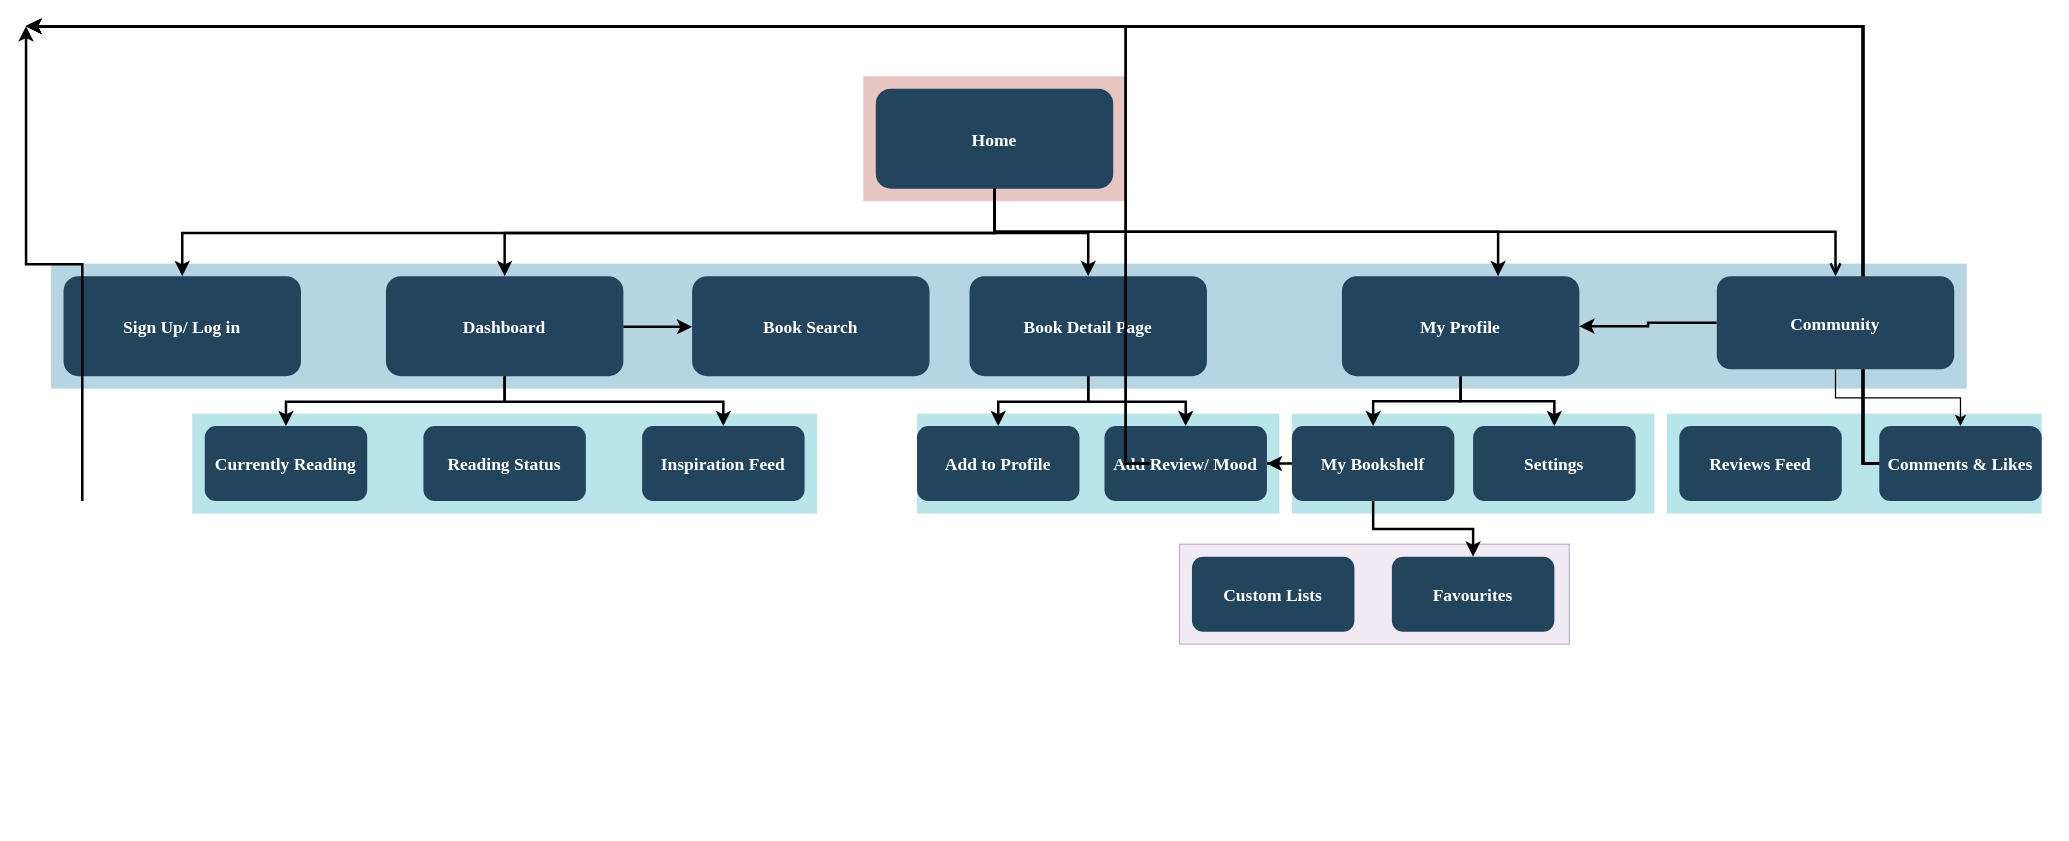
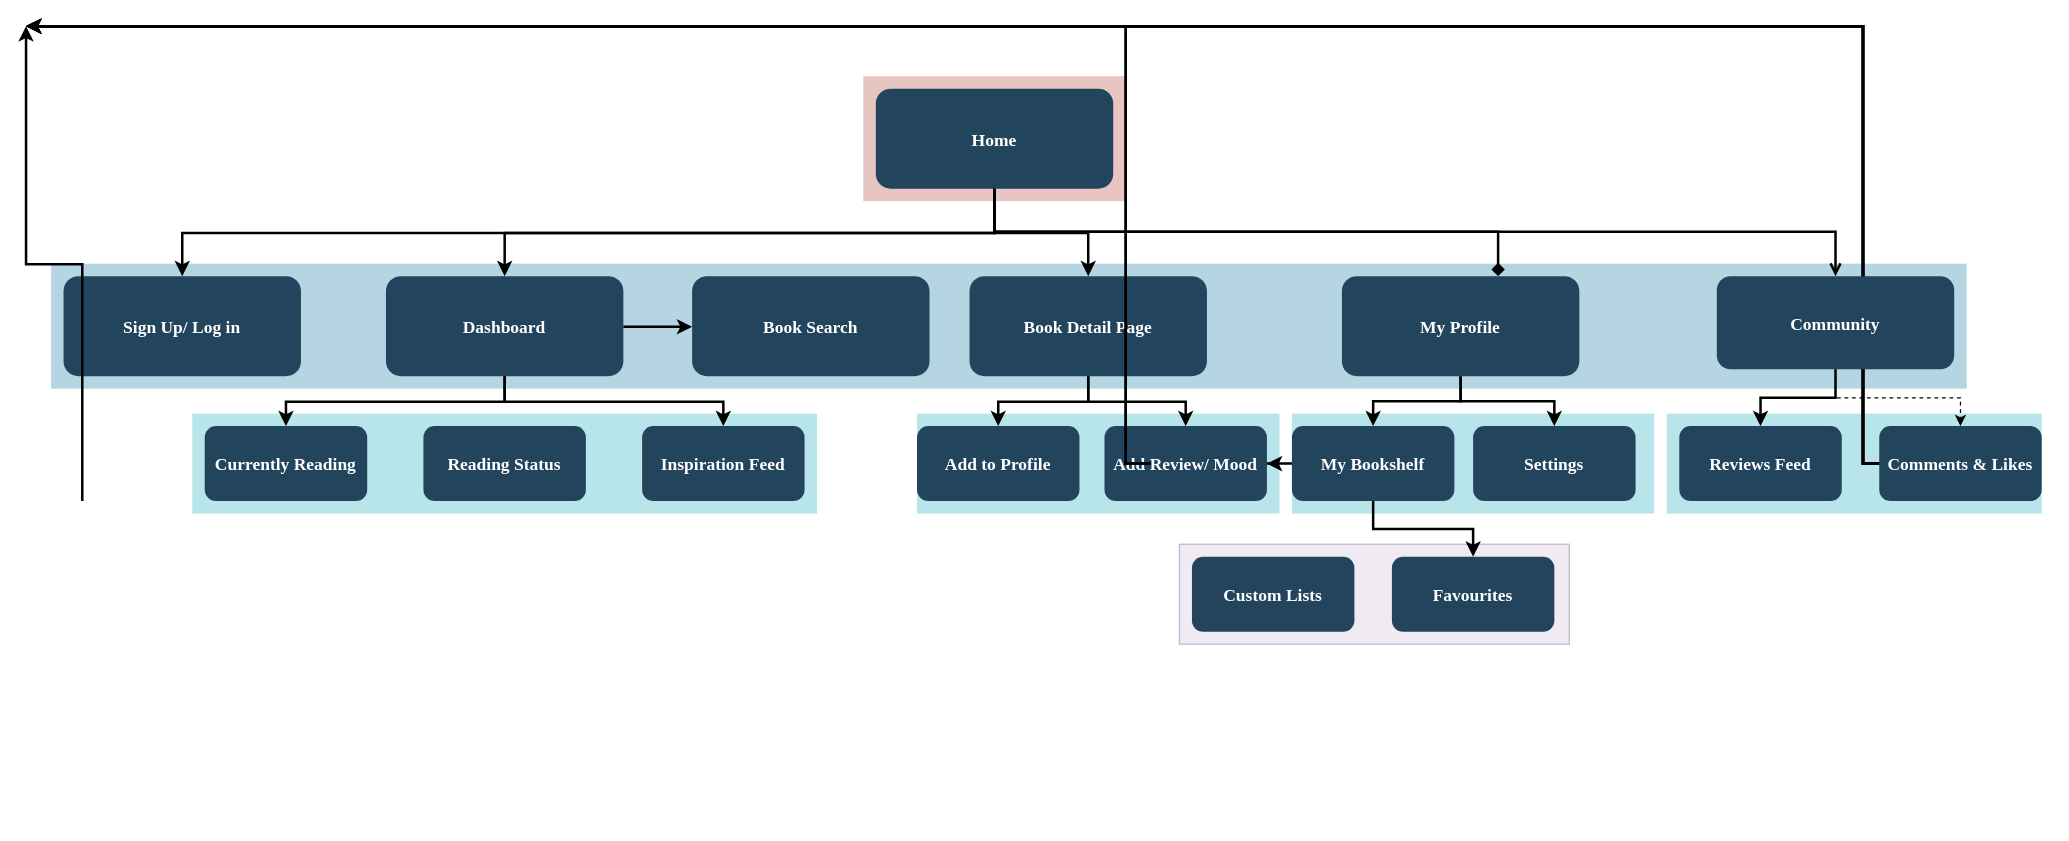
  <mxCell id="0" />
  <mxCell id="1" parent="0" />
  <mxCell id="2" value="" style="fillColor=#12AAB5;strokeColor=none;opacity=30;" vertex="1" parent="1"><mxGeometry x="1333" y="330.5" width="300" height="80" as="geometry" /></mxCell>
  <mxCell id="3" value="" style="fillColor=#e1d5e7;strokeColor=#9673a6;opacity=50;" vertex="1" parent="1"><mxGeometry x="943" y="435" width="312" height="80" as="geometry" /></mxCell>
  <mxCell id="4" value="" style="fillColor=#12AAB5;strokeColor=none;opacity=30;" vertex="1" parent="1"><mxGeometry x="1033" y="330.5" width="290" height="80" as="geometry" /></mxCell>
  <mxCell id="5" value="" style="fillColor=#12AAB5;strokeColor=none;opacity=30;" vertex="1" parent="1"><mxGeometry x="733" y="330.5" width="290" height="80" as="geometry" /></mxCell>
  <mxCell id="6" value="" style="fillColor=#AE4132;strokeColor=none;opacity=30;" parent="1" vertex="1"><mxGeometry x="690" y="60.5" width="210" height="100.0" as="geometry" /></mxCell>
  <mxCell id="7" value="" style="fillColor=#10739E;strokeColor=none;opacity=30;" parent="1" vertex="1"><mxGeometry x="40" y="210.5" width="1533" height="100" as="geometry" /></mxCell>
  <mxCell id="8" value="" style="fillColor=#12AAB5;strokeColor=none;opacity=30;" parent="1" vertex="1"><mxGeometry x="153" y="330.5" width="500" height="80" as="geometry" /></mxCell>
- <mxCell id="9" style="edgeStyle=orthogonalEdgeStyle;rounded=0;orthogonalLoop=1;jettySize=auto;html=1;strokeWidth=2;" edge="1" parent="1" source="11" target="41"><mxGeometry relative="1" as="geometry"><Array as="points"><mxPoint x="795" y="185" /><mxPoint x="1198" y="185" /></Array></mxGeometry></mxCell>
+ <mxCell id="9" style="edgeStyle=orthogonalEdgeStyle;rounded=0;orthogonalLoop=1;jettySize=auto;html=1;strokeWidth=2;endArrow=diamond;" edge="1" parent="1" source="11" target="41"><mxGeometry relative="1" as="geometry"><Array as="points"><mxPoint x="795" y="185" /><mxPoint x="1198" y="185" /></Array></mxGeometry></mxCell>
  <mxCell id="10" style="edgeStyle=orthogonalEdgeStyle;rounded=0;orthogonalLoop=1;jettySize=auto;html=1;entryX=0.5;entryY=0;entryDx=0;entryDy=0;strokeWidth=2;endArrow=open;" edge="1" parent="1" source="11" target="50"><mxGeometry relative="1" as="geometry"><Array as="points"><mxPoint x="795" y="185" /><mxPoint x="1468" y="185" /></Array></mxGeometry></mxCell>
  <mxCell id="11" value="Home" style="rounded=1;fillColor=#23445D;gradientColor=none;strokeColor=none;fontColor=#FFFFFF;fontStyle=1;fontFamily=Tahoma;fontSize=14" parent="1" vertex="1"><mxGeometry x="700" y="70.5" width="190" height="80" as="geometry" /></mxCell>
  <mxCell id="12" value="Book Detail Page" style="rounded=1;fillColor=#23445D;gradientColor=none;strokeColor=none;fontColor=#FFFFFF;fontStyle=1;fontFamily=Tahoma;fontSize=14" parent="1" vertex="1"><mxGeometry x="775" y="220.5" width="190" height="80" as="geometry" /></mxCell>
  <mxCell id="13" value="" style="edgeStyle=elbowEdgeStyle;elbow=vertical;strokeWidth=2;rounded=0" parent="1" source="11" target="12" edge="1"><mxGeometry x="337" y="215.5" width="100" height="100" as="geometry"><mxPoint x="280" y="200.5" as="sourcePoint" /><mxPoint x="380" y="100.5" as="targetPoint" /></mxGeometry></mxCell>
  <mxCell id="14" value="Book Search" style="rounded=1;fillColor=#23445D;gradientColor=none;strokeColor=none;fontColor=#FFFFFF;fontStyle=1;fontFamily=Tahoma;fontSize=14" parent="1" vertex="1"><mxGeometry x="553" y="220.5" width="190" height="80" as="geometry" /></mxCell>
  <mxCell id="15" value="Dashboard" style="rounded=1;fillColor=#23445D;gradientColor=none;strokeColor=none;fontColor=#FFFFFF;fontStyle=1;fontFamily=Tahoma;fontSize=14" parent="1" vertex="1"><mxGeometry x="308" y="220.5" width="190" height="80" as="geometry" /></mxCell>
  <mxCell id="16" value="Sign Up/ Log in" style="rounded=1;fillColor=#23445D;gradientColor=none;strokeColor=none;fontColor=#FFFFFF;fontStyle=1;fontFamily=Tahoma;fontSize=14" parent="1" vertex="1"><mxGeometry x="50" y="220.5" width="190" height="80" as="geometry" /></mxCell>
  <mxCell id="17" value="Currently Reading" style="rounded=1;fillColor=#23445D;gradientColor=none;strokeColor=none;fontColor=#FFFFFF;fontStyle=1;fontFamily=Tahoma;fontSize=14" parent="1" vertex="1"><mxGeometry x="163" y="340.5" width="130" height="60" as="geometry" /></mxCell>
  <mxCell id="18" value="" style="edgeStyle=orthogonalEdgeStyle;rounded=0;orthogonalLoop=1;jettySize=auto;html=1;" edge="1" parent="1"><mxGeometry relative="1" as="geometry"><mxPoint x="570" y="640.5" as="targetPoint" /></mxGeometry></mxCell>
  <mxCell id="19" value="Reading Status" style="rounded=1;fillColor=#23445D;gradientColor=none;strokeColor=none;fontColor=#FFFFFF;fontStyle=1;fontFamily=Tahoma;fontSize=14" parent="1" vertex="1"><mxGeometry x="338" y="340.5" width="130" height="60" as="geometry" /></mxCell>
  <mxCell id="20" value="Inspiration Feed" style="rounded=1;fillColor=#23445D;gradientColor=none;strokeColor=none;fontColor=#FFFFFF;fontStyle=1;fontFamily=Tahoma;fontSize=14" parent="1" vertex="1"><mxGeometry x="513" y="340.5" width="130" height="60" as="geometry" /></mxCell>
  <mxCell id="21" value="Add to Profile" style="rounded=1;fillColor=#23445D;gradientColor=none;strokeColor=none;fontColor=#FFFFFF;fontStyle=1;fontFamily=Tahoma;fontSize=14" parent="1" vertex="1"><mxGeometry x="733" y="340.5" width="130" height="60" as="geometry" /></mxCell>
  <mxCell id="22" value="Add Review/ Mood" style="rounded=1;fillColor=#23445D;gradientColor=none;strokeColor=none;fontColor=#FFFFFF;fontStyle=1;fontFamily=Tahoma;fontSize=14" parent="1" vertex="1"><mxGeometry x="883" y="340.5" width="130" height="60" as="geometry" /></mxCell>
  <mxCell id="23" value="" style="edgeStyle=elbowEdgeStyle;elbow=vertical;strokeWidth=2;rounded=0" parent="1" source="11" target="15" edge="1"><mxGeometry x="347" y="225.5" width="100" height="100" as="geometry"><mxPoint x="805" y="160.5" as="sourcePoint" /><mxPoint x="1410" y="230.5" as="targetPoint" /></mxGeometry></mxCell>
  <mxCell id="24" value="" style="edgeStyle=elbowEdgeStyle;elbow=vertical;strokeWidth=2;rounded=0" parent="1" source="11" target="16" edge="1"><mxGeometry x="-23" y="135.5" width="100" height="100" as="geometry"><mxPoint x="-80" y="120.5" as="sourcePoint" /><mxPoint x="20" y="20.5" as="targetPoint" /></mxGeometry></mxCell>
  <mxCell id="25" value="" style="edgeStyle=elbowEdgeStyle;elbow=horizontal;strokeWidth=2;rounded=0" parent="1" edge="1"><mxGeometry x="-23" y="135.5" width="100" height="100" as="geometry"><mxPoint x="920" y="370.5" as="sourcePoint" /><mxPoint x="20" y="20.5" as="targetPoint" /><Array as="points"><mxPoint x="900" y="420.5" /></Array></mxGeometry></mxCell>
  <mxCell id="26" value="" style="edgeStyle=elbowEdgeStyle;elbow=horizontal;strokeWidth=2;rounded=0" parent="1" edge="1"><mxGeometry x="-23" y="135.5" width="100" height="100" as="geometry"><mxPoint x="920" y="370.5" as="sourcePoint" /><mxPoint x="20" y="20.5" as="targetPoint" /><Array as="points"><mxPoint x="900" y="470.5" /></Array></mxGeometry></mxCell>
  <mxCell id="27" value="" style="edgeStyle=elbowEdgeStyle;elbow=horizontal;strokeWidth=2;rounded=0" parent="1" edge="1"><mxGeometry x="-23" y="135.5" width="100" height="100" as="geometry"><mxPoint x="1510" y="370.5" as="sourcePoint" /><mxPoint x="20" y="20.5" as="targetPoint" /><Array as="points"><mxPoint x="1490" y="420.5" /></Array></mxGeometry></mxCell>
  <mxCell id="28" value="" style="edgeStyle=elbowEdgeStyle;elbow=horizontal;strokeWidth=2;rounded=0" parent="1" edge="1"><mxGeometry x="-23" y="135.5" width="100" height="100" as="geometry"><mxPoint x="1510" y="370.5" as="sourcePoint" /><mxPoint x="20" y="20.5" as="targetPoint" /><Array as="points"><mxPoint x="1490" y="460.5" /></Array></mxGeometry></mxCell>
  <mxCell id="29" value="" style="edgeStyle=elbowEdgeStyle;elbow=horizontal;strokeWidth=2;rounded=0" parent="1" edge="1"><mxGeometry x="-23" y="135.5" width="100" height="100" as="geometry"><mxPoint x="1510" y="370.5" as="sourcePoint" /><mxPoint x="20" y="20.5" as="targetPoint" /><Array as="points"><mxPoint x="1490" y="510.5" /></Array></mxGeometry></mxCell>
  <mxCell id="30" value="" style="edgeStyle=elbowEdgeStyle;elbow=horizontal;strokeWidth=2;rounded=0" parent="1" edge="1"><mxGeometry x="-23" y="135.5" width="100" height="100" as="geometry"><mxPoint x="1510" y="370.5" as="sourcePoint" /><mxPoint x="20" y="20.5" as="targetPoint" /><Array as="points"><mxPoint x="1490" y="560.5" /></Array></mxGeometry></mxCell>
  <mxCell id="31" value="" style="edgeStyle=elbowEdgeStyle;elbow=horizontal;strokeWidth=2;rounded=0" parent="1" edge="1"><mxGeometry x="-23" y="135.5" width="100" height="100" as="geometry"><mxPoint x="1510" y="370.5" as="sourcePoint" /><mxPoint x="20" y="20.5" as="targetPoint" /><Array as="points"><mxPoint x="1490" y="610.5" /></Array></mxGeometry></mxCell>
  <mxCell id="32" value="" style="edgeStyle=elbowEdgeStyle;elbow=horizontal;strokeWidth=2;rounded=0" parent="1" edge="1"><mxGeometry x="-23" y="135.5" width="100" height="100" as="geometry"><mxPoint x="1510" y="370.5" as="sourcePoint" /><mxPoint x="20" y="20.5" as="targetPoint" /><Array as="points"><mxPoint x="1490" y="650.5" /></Array></mxGeometry></mxCell>
  <mxCell id="33" value="" style="edgeStyle=elbowEdgeStyle;elbow=vertical;strokeWidth=2;rounded=0" parent="1" source="15" target="17" edge="1"><mxGeometry x="-23" y="135.5" width="100" height="100" as="geometry"><mxPoint x="-80" y="120.5" as="sourcePoint" /><mxPoint x="20" y="20.5" as="targetPoint" /></mxGeometry></mxCell>
  <mxCell id="34" value="" style="edgeStyle=elbowEdgeStyle;elbow=vertical;strokeWidth=2;rounded=0;" parent="1" source="15" target="14" edge="1"><mxGeometry x="-23" y="135.5" width="100" height="100" as="geometry"><mxPoint x="-80" y="120.5" as="sourcePoint" /><mxPoint x="20" y="20.5" as="targetPoint" /></mxGeometry></mxCell>
  <mxCell id="35" value="" style="edgeStyle=elbowEdgeStyle;elbow=vertical;strokeWidth=2;rounded=0" parent="1" source="15" target="20" edge="1"><mxGeometry x="-23" y="135.5" width="100" height="100" as="geometry"><mxPoint x="-80" y="120.5" as="sourcePoint" /><mxPoint x="20" y="20.5" as="targetPoint" /></mxGeometry></mxCell>
  <mxCell id="36" value="" style="edgeStyle=elbowEdgeStyle;elbow=vertical;strokeWidth=2;rounded=0" parent="1" source="12" target="22" edge="1"><mxGeometry x="-23" y="135.5" width="100" height="100" as="geometry"><mxPoint x="-80" y="120.5" as="sourcePoint" /><mxPoint x="20" y="20.5" as="targetPoint" /></mxGeometry></mxCell>
  <mxCell id="37" value="" style="edgeStyle=elbowEdgeStyle;elbow=vertical;strokeWidth=2;rounded=0" parent="1" source="12" target="21" edge="1"><mxGeometry x="-23" y="135.5" width="100" height="100" as="geometry"><mxPoint x="-80" y="120.5" as="sourcePoint" /><mxPoint x="20" y="20.5" as="targetPoint" /></mxGeometry></mxCell>
  <mxCell id="38" value="" style="edgeStyle=elbowEdgeStyle;elbow=vertical;rounded=0;strokeWidth=2" parent="1" edge="1"><mxGeometry x="-23" y="135.5" width="100" height="100" as="geometry"><mxPoint x="65" y="400.5" as="sourcePoint" /><mxPoint x="20" y="20.5" as="targetPoint" /></mxGeometry></mxCell>
  <mxCell id="39" style="edgeStyle=orthogonalEdgeStyle;rounded=0;orthogonalLoop=1;jettySize=auto;html=1;strokeWidth=2;" edge="1" parent="1" source="41" target="44"><mxGeometry relative="1" as="geometry" /></mxCell>
  <mxCell id="40" style="edgeStyle=orthogonalEdgeStyle;rounded=0;orthogonalLoop=1;jettySize=auto;html=1;entryX=0.5;entryY=0;entryDx=0;entryDy=0;strokeWidth=2;" edge="1" parent="1" source="41" target="47"><mxGeometry relative="1" as="geometry" /></mxCell>
  <mxCell id="41" value="My Profile" style="rounded=1;fillColor=#23445D;gradientColor=none;strokeColor=none;fontColor=#FFFFFF;fontStyle=1;fontFamily=Tahoma;fontSize=14" vertex="1" parent="1"><mxGeometry x="1073" y="220.5" width="190" height="80" as="geometry" /></mxCell>
  <mxCell id="42" style="edgeStyle=orthogonalEdgeStyle;rounded=0;orthogonalLoop=1;jettySize=auto;html=1;strokeWidth=2;" edge="1" parent="1" source="44" target="22"><mxGeometry relative="1" as="geometry" /></mxCell>
  <mxCell id="43" style="edgeStyle=orthogonalEdgeStyle;rounded=0;orthogonalLoop=1;jettySize=auto;html=1;entryX=0.5;entryY=0;entryDx=0;entryDy=0;strokeWidth=2;" edge="1" parent="1" source="44" target="46"><mxGeometry relative="1" as="geometry" /></mxCell>
  <mxCell id="44" value="My Bookshelf" style="rounded=1;fillColor=#23445D;gradientColor=none;strokeColor=none;fontColor=#FFFFFF;fontStyle=1;fontFamily=Tahoma;fontSize=14" vertex="1" parent="1"><mxGeometry x="1033" y="340.5" width="130" height="60" as="geometry" /></mxCell>
  <mxCell id="45" value="Custom Lists" style="rounded=1;fillColor=#23445D;gradientColor=none;strokeColor=none;fontColor=#FFFFFF;fontStyle=1;fontFamily=Tahoma;fontSize=14" vertex="1" parent="1"><mxGeometry x="953" y="445" width="130" height="60" as="geometry" /></mxCell>
  <mxCell id="46" value="Favourites" style="rounded=1;fillColor=#23445D;gradientColor=none;strokeColor=none;fontColor=#FFFFFF;fontStyle=1;fontFamily=Tahoma;fontSize=14" vertex="1" parent="1"><mxGeometry x="1113" y="445" width="130" height="60" as="geometry" /></mxCell>
  <mxCell id="47" value="Settings" style="rounded=1;fillColor=#23445D;gradientColor=none;strokeColor=none;fontColor=#FFFFFF;fontStyle=1;fontFamily=Tahoma;fontSize=14" vertex="1" parent="1"><mxGeometry x="1178" y="340.5" width="130" height="60" as="geometry" /></mxCell>
- <mxCell id="48" style="edgeStyle=orthogonalEdgeStyle;rounded=0;orthogonalLoop=1;jettySize=auto;html=1;strokeWidth=2;" edge="1" parent="1" source="50" target="41"><mxGeometry relative="1" as="geometry" /></mxCell>
- <mxCell id="49" style="edgeStyle=orthogonalEdgeStyle;rounded=0;orthogonalLoop=1;jettySize=auto;html=1;entryX=0.5;entryY=0;entryDx=0;entryDy=0;" edge="1" parent="1" source="50" target="52"><mxGeometry relative="1" as="geometry" /></mxCell>
+ <mxCell id="48" style="edgeStyle=orthogonalEdgeStyle;rounded=0;orthogonalLoop=1;jettySize=auto;html=1;entryX=0.5;entryY=0;entryDx=0;entryDy=0;strokeWidth=2;" edge="1" parent="1" source="50" target="51"><mxGeometry relative="1" as="geometry" /></mxCell>
+ <mxCell id="49" style="edgeStyle=orthogonalEdgeStyle;rounded=0;orthogonalLoop=1;jettySize=auto;html=1;entryX=0.5;entryY=0;entryDx=0;entryDy=0;dashed=1;" edge="1" parent="1" source="50" target="52"><mxGeometry relative="1" as="geometry" /></mxCell>
  <mxCell id="50" value="Community" style="rounded=1;fillColor=#23445D;gradientColor=none;strokeColor=none;fontColor=#FFFFFF;fontStyle=1;fontFamily=Tahoma;fontSize=14" vertex="1" parent="1"><mxGeometry x="1373" y="220.5" width="190" height="74.5" as="geometry" /></mxCell>
  <mxCell id="51" value="Reviews Feed" style="rounded=1;fillColor=#23445D;gradientColor=none;strokeColor=none;fontColor=#FFFFFF;fontStyle=1;fontFamily=Tahoma;fontSize=14" vertex="1" parent="1"><mxGeometry x="1343" y="340.5" width="130" height="60" as="geometry" /></mxCell>
  <mxCell id="52" value="Comments &amp; Likes" style="rounded=1;fillColor=#23445D;gradientColor=none;strokeColor=none;fontColor=#FFFFFF;fontStyle=1;fontFamily=Tahoma;fontSize=14" vertex="1" parent="1"><mxGeometry x="1503" y="340.5" width="130" height="60" as="geometry" /></mxCell>
